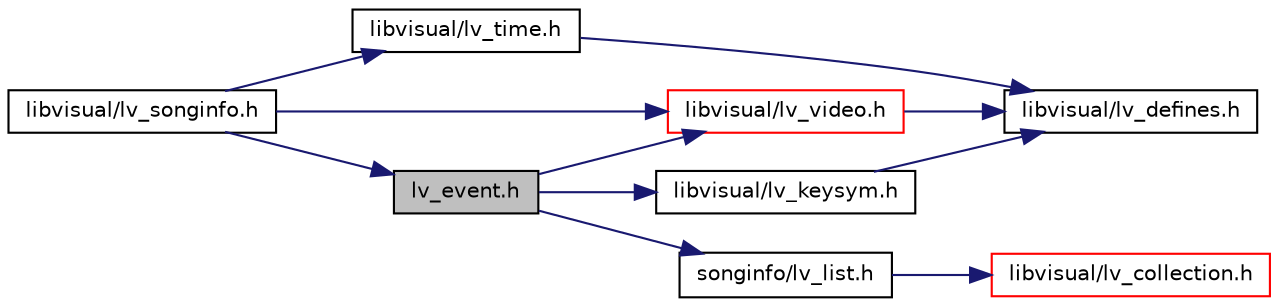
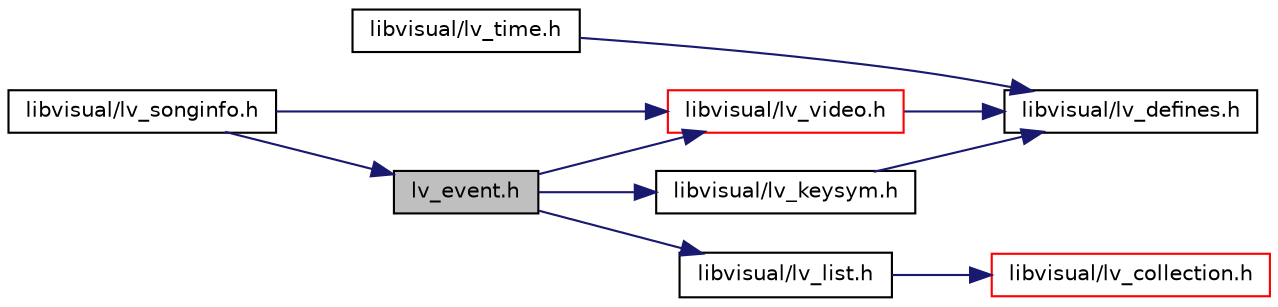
  digraph {
    rankdir=LR
    node [color=black fillcolor=white fontname=Helvetica fontsize=10 shape=record style=filled]
    edge [color=midnightblue fontname=Helvetica fontsize=10 labelfontname=Helvetica labelfontsize=10 style=solid]
    n1 [fillcolor=grey75 fontcolor=black height=0.2 label="lv_event.h" width=0.4]
    n2 [color=red height=0.2 label="libvisual/lv_video.h" width=0.4]
-   n3 [height=0.2 label="songinfo/lv_list.h" width=0.4]
+   n3 [height=0.2 label="libvisual/lv_list.h" width=0.4]
    n4 [height=0.2 label="libvisual/lv_keysym.h" width=0.4]
    n5 [height=0.2 label="libvisual/lv_songinfo.h" width=0.4]
    n6 [height=0.2 label="libvisual/lv_time.h" width=0.4]
    n7 [height=0.2 label="libvisual/lv_defines.h" width=0.4]
    n8 [color=red height=0.2 label="libvisual/lv_collection.h" width=0.4]
    n1 -> n2
    n1 -> n3
    n1 -> n4
    n2 -> n7
    n3 -> n8
    n4 -> n7
    n5 -> n1
    n5 -> n2
-   n5 -> n6
    n6 -> n7
  }
